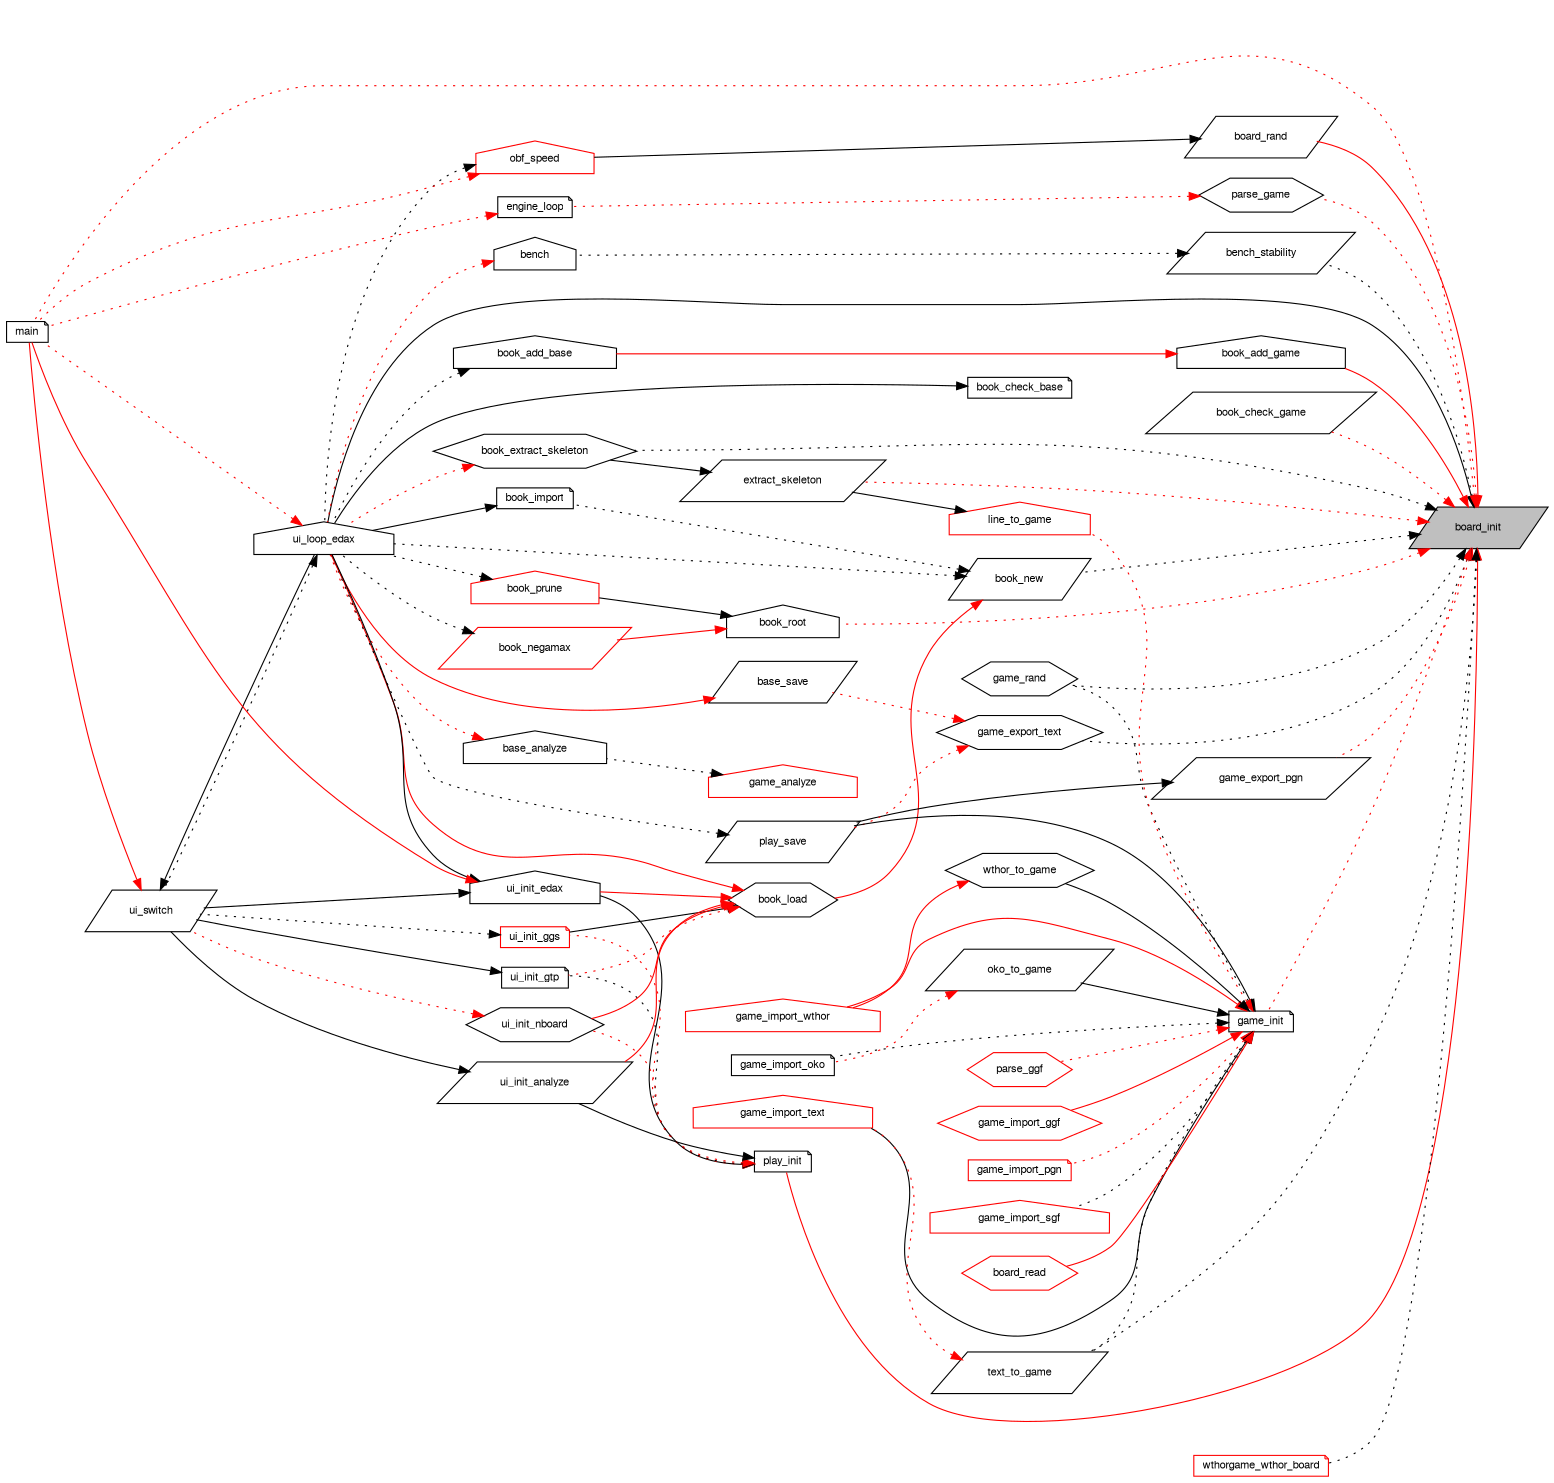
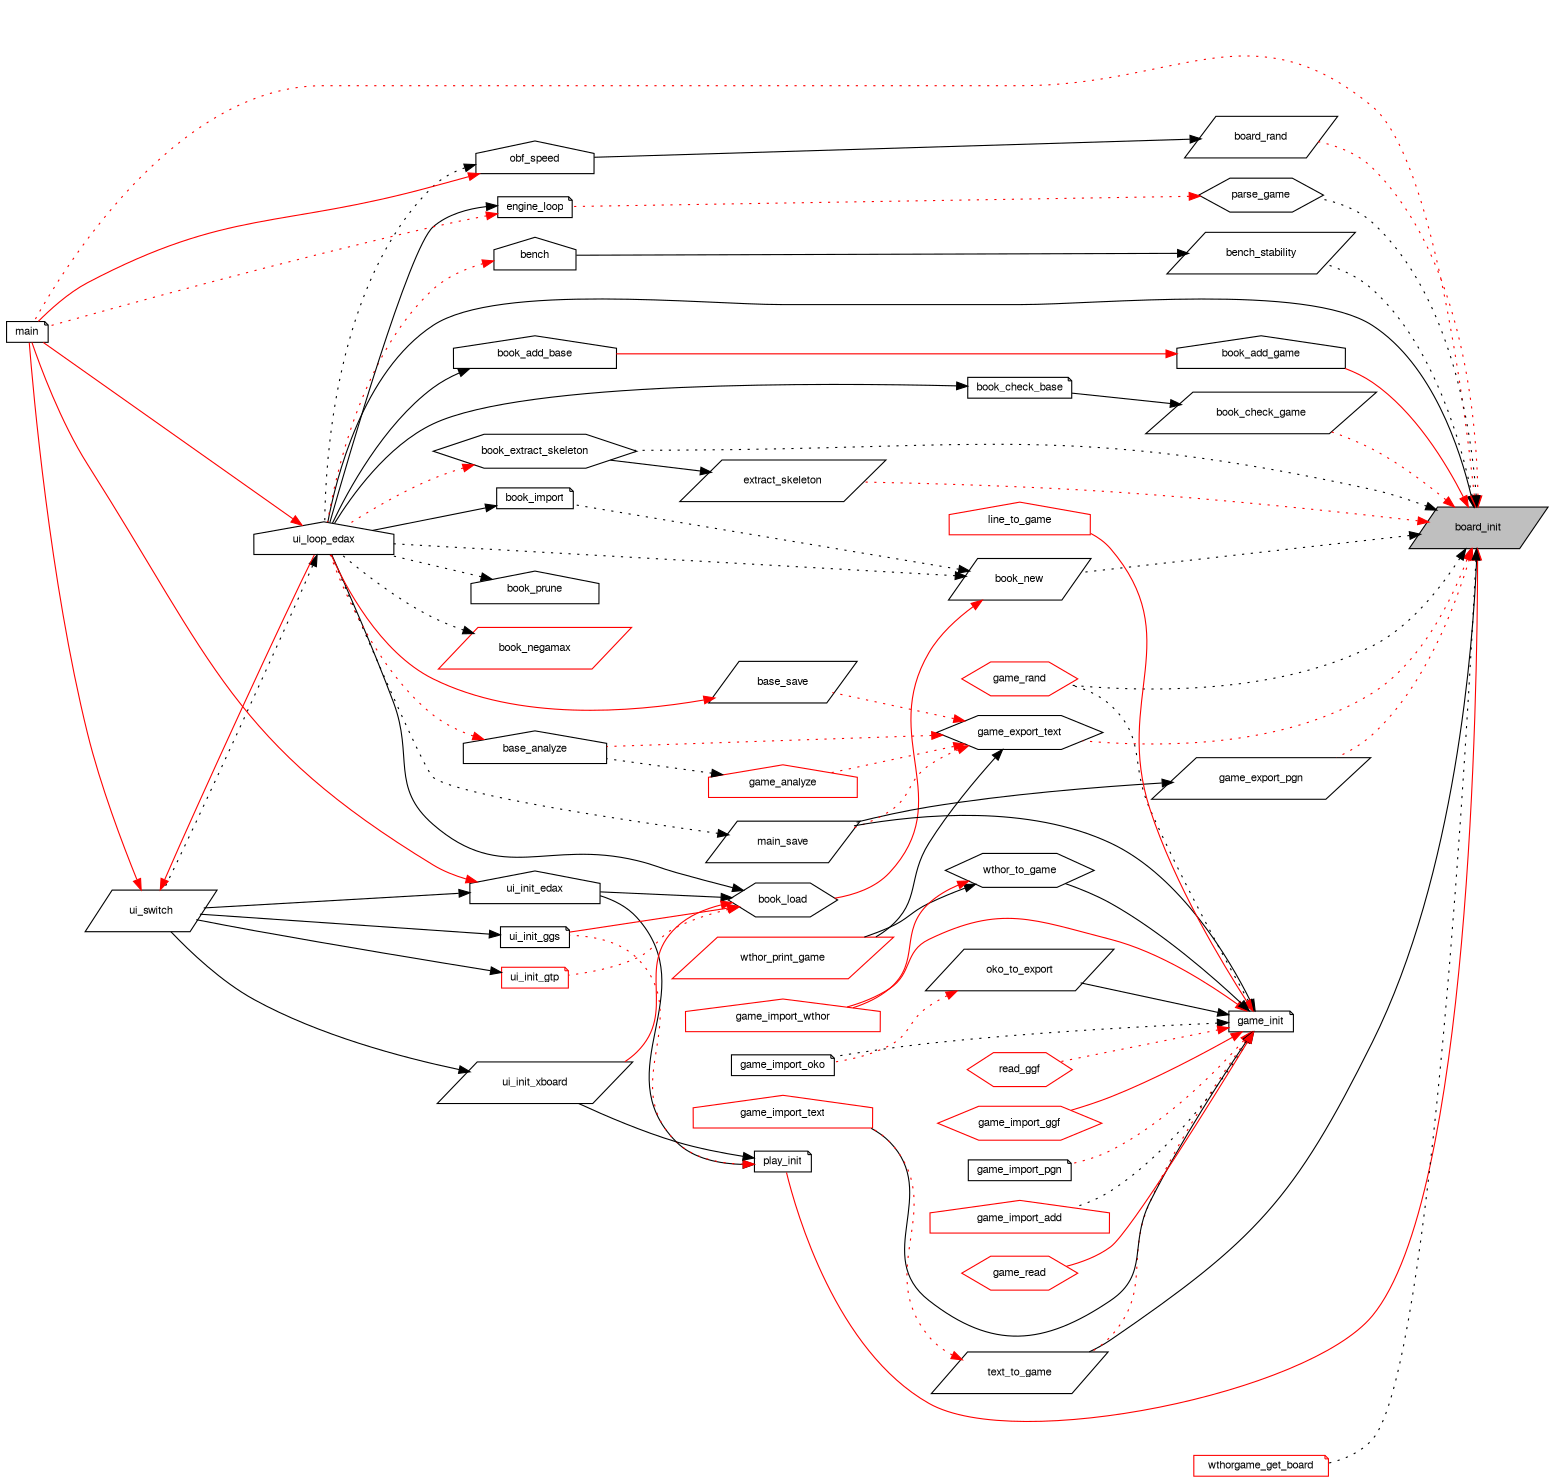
  digraph {
    rankdir=RL
    node [color=black fontname=FreeSans fontsize=10 shape=parallelogram]
    edge [color=black dir=back fontname=FreeSans fontsize=10 labelfontname=FreeSans labelfontsize=10 style=dotted]
    n1 [fillcolor=grey75 fontcolor=black height=0.2 label=board_init style=filled width=0.4]
    n2 [height=0.2 label=bench_stability width=0.4]
    n3 [height=0.2 label=ui_loop_edax shape=house width=0.4]
    n4 [height=0.2 label=main shape=note width=0.4]
    n5 [height=0.2 label=board_rand width=0.4]
    n6 [height=0.2 label=book_add_game shape=house width=0.4]
    n7 [height=0.2 label=book_check_game width=0.4]
    n8 [height=0.2 label=book_extract_skeleton shape=hexagon width=0.4]
    n9 [height=0.2 label=book_new width=0.4]
-   n10 [height=0.2 label=book_root shape=house width=0.4]
    n11 [height=0.2 label=extract_skeleton width=0.4]
    n12 [height=0.2 label=game_export_pgn width=0.4]
    n13 [height=0.2 label=game_export_text shape=hexagon width=0.4]
    n14 [height=0.2 label=game_init shape=note width=0.4]
-   n15 [height=0.2 label=game_rand shape=hexagon width=0.4]
+   n15 [color=red height=0.2 label=game_rand shape=hexagon width=0.4]
    n16 [height=0.2 label=text_to_game width=0.4]
    n17 [height=0.2 label=parse_game shape=hexagon width=0.4]
    n18 [height=0.2 label=play_init shape=note width=0.4]
-   n19 [color=red height=0.2 label=wthorgame_wthor_board shape=note width=0.4]
+   n19 [color=red height=0.2 label=wthorgame_get_board shape=note width=0.4]
    n20 [height=0.2 label=bench shape=house width=0.4]
    n21 [height=0.2 label=ui_switch width=0.4]
-   n22 [color=red height=0.2 label=obf_speed shape=house width=0.4]
+   n22 [height=0.2 label=obf_speed shape=house width=0.4]
    n23 [height=0.2 label=book_add_base shape=house width=0.4]
    n24 [height=0.2 label=book_check_base shape=note width=0.4]
    n25 [height=0.2 label=book_import shape=note width=0.4]
    n26 [height=0.2 label=book_load shape=hexagon width=0.4]
    n27 [color=red height=0.2 label=book_negamax width=0.4]
-   n28 [color=red height=0.2 label=book_prune shape=house width=0.4]
-   n29 [height=0.2 label=play_save width=0.4]
+   n28 [height=0.2 label=book_prune shape=house width=0.4]
+   n29 [height=0.2 label=main_save width=0.4]
    n30 [height=0.2 label=base_save width=0.4]
    n31 [height=0.2 label=base_analyze shape=house width=0.4]
    n32 [color=red height=0.2 label=game_analyze shape=house width=0.4]
+   n33 [color=red height=0.2 label=wthor_print_game width=0.4]
    n34 [color=red height=0.2 label=game_import_ggf shape=hexagon width=0.4]
    n35 [height=0.2 label=game_import_oko shape=note width=0.4]
-   n36 [color=red height=0.2 label=game_import_pgn shape=note width=0.4]
-   n37 [color=red height=0.2 label=game_import_sgf shape=house width=0.4]
+   n36 [height=0.2 label=game_import_pgn shape=note width=0.4]
+   n37 [color=red height=0.2 label=game_import_add shape=house width=0.4]
    n38 [color=red height=0.2 label=game_import_text shape=house width=0.4]
    n39 [color=red height=0.2 label=game_import_wthor shape=house width=0.4]
-   n40 [color=red height=0.2 label=board_read shape=hexagon width=0.4]
+   n40 [color=red height=0.2 label=game_read shape=hexagon width=0.4]
    n41 [color=red height=0.2 label=line_to_game shape=house width=0.4]
-   n42 [height=0.2 label=oko_to_game width=0.4]
-   n43 [color=red height=0.2 label=parse_ggf shape=hexagon width=0.4]
+   n42 [height=0.2 label=oko_to_export width=0.4]
+   n43 [color=red height=0.2 label=read_ggf shape=hexagon width=0.4]
    n44 [height=0.2 label=wthor_to_game shape=hexagon width=0.4]
    n45 [height=0.2 label=engine_loop shape=note width=0.4]
    n46 [height=0.2 label=ui_init_edax shape=house width=0.4]
-   n47 [color=red height=0.2 label=ui_init_ggs shape=note width=0.4]
-   n48 [height=0.2 label=ui_init_gtp shape=note width=0.4]
-   n49 [height=0.2 label=ui_init_nboard shape=hexagon width=0.4]
-   n50 [height=0.2 label=ui_init_analyze width=0.4]
+   n47 [height=0.2 label=ui_init_ggs shape=note width=0.4]
+   n48 [color=red height=0.2 label=ui_init_gtp shape=note width=0.4]
+   n50 [height=0.2 label=ui_init_xboard width=0.4]
    n1 -> n2
    n1 -> n3 [style=solid]
    n1 -> n4 [color=red]
-   n1 -> n5 [color=red style=solid]
+   n1 -> n5 [color=red]
    n1 -> n6 [color=red style=solid]
    n1 -> n7 [color=red]
    n1 -> n8
    n1 -> n9
-   n1 -> n10 [color=red]
    n1 -> n11 [color=red]
    n1 -> n12 [color=red]
-   n1 -> n13
-   n1 -> n14 [color=red]
+   n1 -> n13 [color=red]
    n1 -> n15
-   n1 -> n16
-   n1 -> n17 [color=red]
+   n1 -> n16 [style=solid]
+   n1 -> n17
    n1 -> n18 [color=red style=solid]
    n1 -> n19
-   n2 -> n20
-   n3 -> n4 [color=red]
+   n2 -> n20 [style=solid]
+   n3 -> n4 [color=red style=solid]
    n3 -> n21
    n5 -> n22 [style=solid]
    n6 -> n23 [color=red style=solid]
+   n7 -> n24 [style=solid]
    n8 -> n3 [color=red]
    n9 -> n3
    n9 -> n25
    n9 -> n26 [color=red style=solid]
-   n10 -> n27 [color=red style=solid]
-   n10 -> n28 [style=solid]
    n11 -> n8 [style=solid]
    n12 -> n29 [style=solid]
    n13 -> n29 [color=red]
    n13 -> n30 [color=red]
+   n13 -> n31 [color=red]
+   n13 -> n32 [color=red]
+   n13 -> n33 [style=solid]
    n14 -> n15
-   n14 -> n16
+   n14 -> n16 [color=red]
    n14 -> n29 [style=solid]
    n14 -> n34 [color=red style=solid]
    n14 -> n35
    n14 -> n36 [color=red]
    n14 -> n37
    n14 -> n38 [style=solid]
    n14 -> n39 [color=red style=solid]
    n14 -> n40 [color=red style=solid]
-   n14 -> n41 [color=red]
+   n14 -> n41 [color=red style=solid]
    n14 -> n42 [style=solid]
    n14 -> n43 [color=red]
    n14 -> n44 [style=solid]
    n16 -> n38 [color=red]
    n17 -> n45 [color=red]
    n18 -> n46 [style=solid]
    n18 -> n47 [color=red]
-   n18 -> n48
-   n18 -> n49 [color=red]
    n18 -> n50 [style=solid]
    n20 -> n3 [color=red]
-   n21 -> n3 [style=solid]
+   n21 -> n3 [color=red style=solid]
    n21 -> n4 [color=red style=solid]
    n22 -> n3
-   n22 -> n4 [color=red]
-   n23 -> n3
+   n22 -> n4 [color=red style=solid]
+   n23 -> n3 [style=solid]
    n24 -> n3 [style=solid]
    n25 -> n3 [style=solid]
-   n26 -> n3 [color=red style=solid]
-   n26 -> n46 [color=red style=solid]
-   n26 -> n47 [style=solid]
+   n26 -> n3 [style=solid]
+   n26 -> n46 [style=solid]
+   n26 -> n47 [color=red style=solid]
    n26 -> n48 [color=red]
-   n26 -> n49 [color=red style=solid]
    n26 -> n50 [color=red style=solid]
    n27 -> n3
    n28 -> n3
    n29 -> n3
    n30 -> n3 [color=red style=solid]
    n31 -> n3 [color=red]
    n32 -> n31
-   n41 -> n11 [style=solid]
    n42 -> n35 [color=red]
+   n44 -> n33 [style=solid]
    n44 -> n39 [color=red style=solid]
-   n46 -> n3 [style=solid]
+   n45 -> n3 [style=solid]
    n45 -> n4 [color=red]
    n46 -> n4 [color=red style=solid]
    n46 -> n21 [style=solid]
-   n47 -> n21
+   n47 -> n21 [style=solid]
    n48 -> n21 [style=solid]
-   n49 -> n21 [color=red]
    n50 -> n21 [style=solid]
  }
